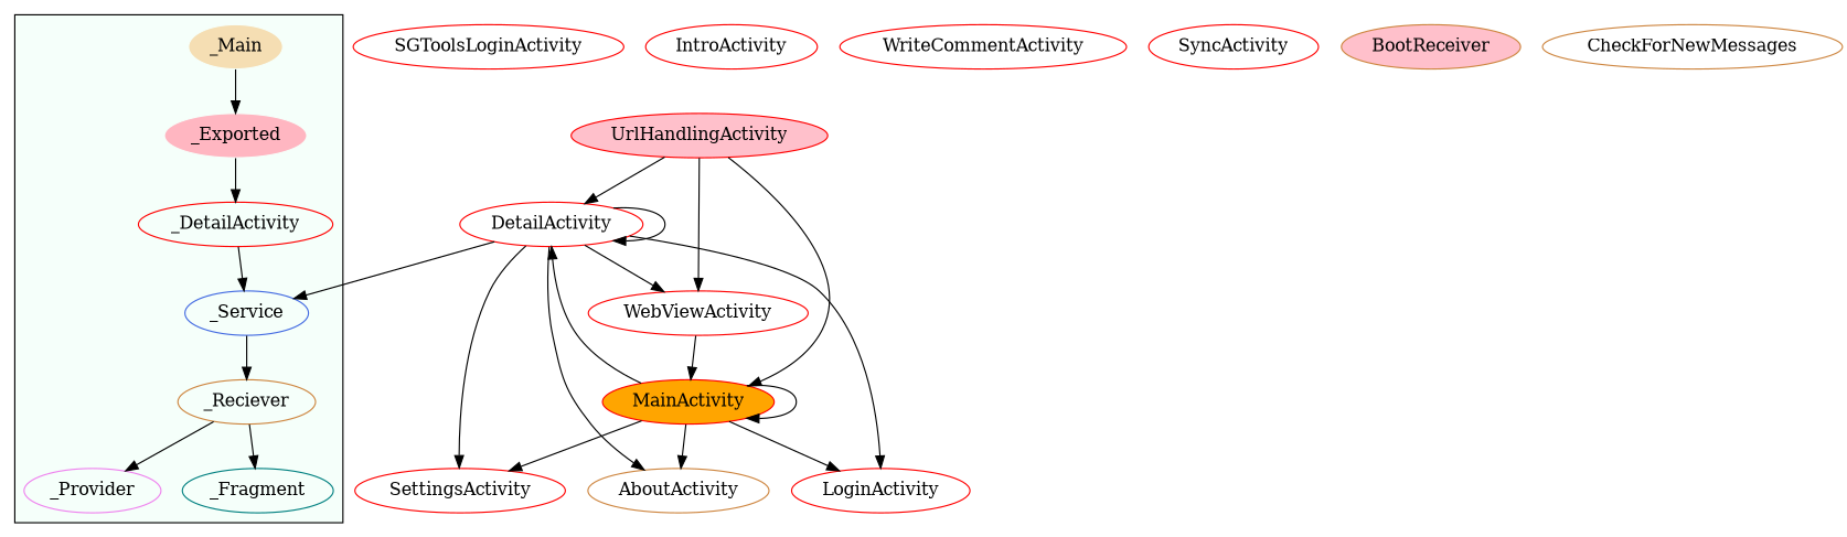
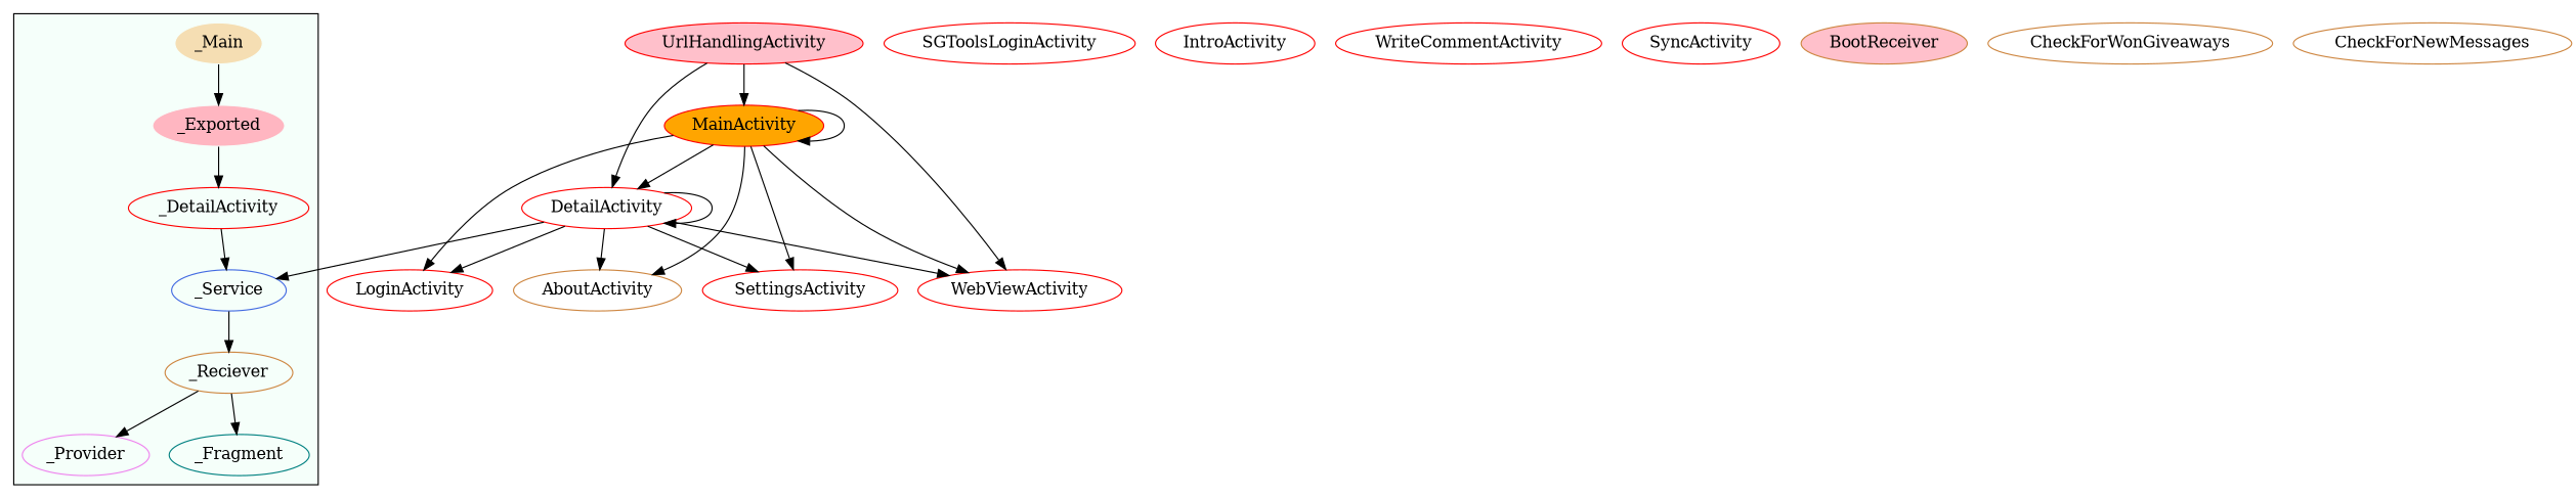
  digraph {
    node [color=red]
    n1 [label=_DetailActivity]
    _Service [color=royalblue]
    _Reciever [color=peru]
    _Provider [color=violet]
    _Fragment [color=teal]
    _Main [color=mintcream fillcolor=wheat style=filled]
    _Exported [color=mintcream fillcolor=lightpink style=filled]
    DetailActivity
    AboutActivity [color=peru]
    LoginActivity
    WebViewActivity
    SettingsActivity
    MainActivity [fillcolor=orange style=filled]
    UrlHandlingActivity [fillcolor=pink style=filled]
    SGToolsLoginActivity
    IntroActivity
    WriteCommentActivity
    SyncActivity
    BootReceiver [color=peru fillcolor=pink style=filled]
+   CheckForWonGiveaways [color=peru]
    CheckForNewMessages [color=peru]
    subgraph cluster_1 {
      bgcolor=mintcream
      n1
      _Service
      _Reciever
      _Provider
      _Fragment
      _Main
      _Exported
    }
    n1 -> _Service
    _Service -> _Reciever
    _Reciever -> _Provider
    _Reciever -> _Fragment
    _Main -> _Exported
    _Exported -> n1
    DetailActivity -> _Service
    DetailActivity -> DetailActivity
    DetailActivity -> AboutActivity
    DetailActivity -> LoginActivity
    DetailActivity -> WebViewActivity
    DetailActivity -> SettingsActivity
    MainActivity -> DetailActivity
    MainActivity -> AboutActivity
    MainActivity -> LoginActivity
-   WebViewActivity -> MainActivity
+   MainActivity -> WebViewActivity
    MainActivity -> SettingsActivity
    MainActivity -> MainActivity
    UrlHandlingActivity -> DetailActivity
    UrlHandlingActivity -> WebViewActivity
    UrlHandlingActivity -> MainActivity
  }
